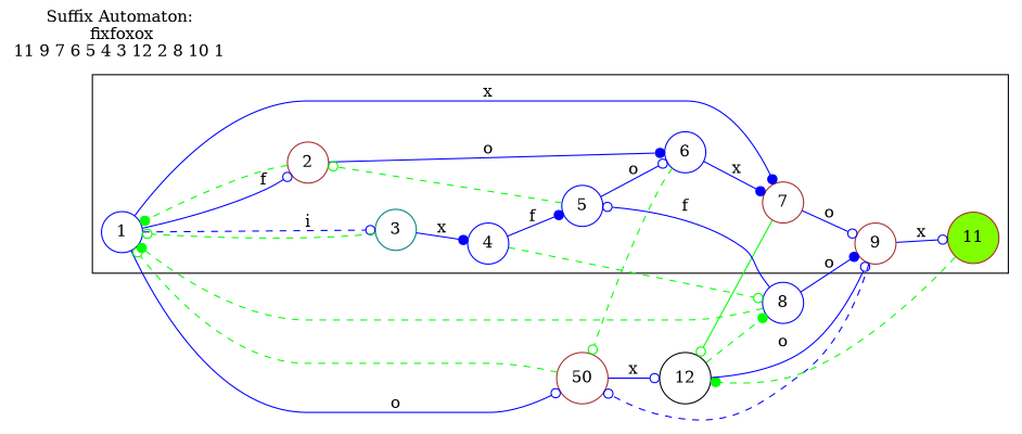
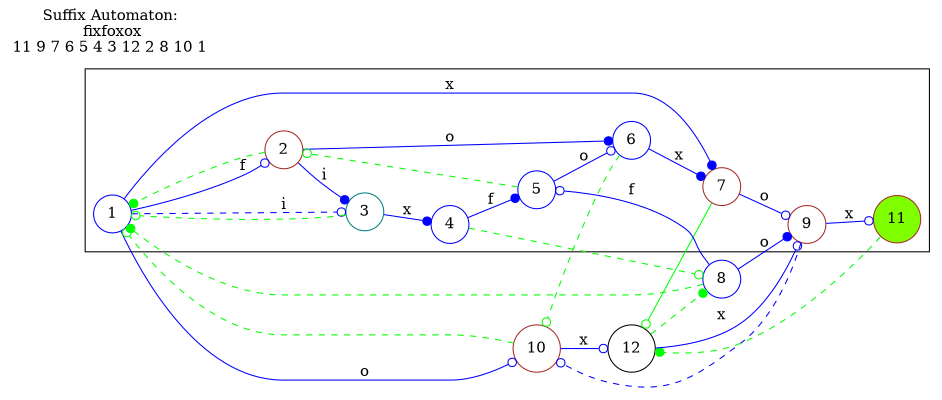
  digraph {
    rankdir=LR
    node [color=blue shape=circle]
    edge [arrowhead=odot color=blue]
    1
    2 [color=brown]
    3 [color=teal]
    4
    5
    6
    7 [color=brown]
    9 [color=brown]
    11 [color=brown fillcolor=chartreuse style=filled]
-   10 [color=brown label=50]
+   10 [color=brown]
    8
    12 [color=black]
    "Suffix Automaton: \nfixfoxox\n11 9 7 6 5 4 3 12 2 8 10 1 " [shape=plaintext]
    subgraph cluster_1 {
      1
      2
      3
      4
      5
      6
      7
      9
      11
    }
    1 -> 2 [label=f]
    1 -> 3 [label=i style=dashed]
    1 -> 7 [arrowhead=dot label=x]
    1 -> 10 [label=o]
    2 -> 1 [arrowhead=dot color=green style=dashed]
+   2 -> 3 [arrowhead=dot label=i]
    2 -> 6 [arrowhead=dot label=o]
    3 -> 1 [color=green style=dashed]
    3 -> 4 [arrowhead=dot label=x]
    4 -> 5 [arrowhead=dot label=f]
    4 -> 8 [color=green style=dashed]
    5 -> 2 [color=green style=dashed]
    5 -> 6 [label=o]
    6 -> 7 [arrowhead=dot label=x]
    6 -> 10 [color=green style=dashed]
    7 -> 9 [label=o]
    7 -> 12 [color=green style=solid]
    9 -> 11 [label=x]
    9 -> 10 [style=dashed]
    11 -> 12 [arrowhead=dot color=green style=dashed]
    10 -> 1 [color=green style=dashed]
    10 -> 12 [label=x]
    8 -> 1 [arrowhead=dot color=green style=dashed]
    8 -> 5 [label=f]
    8 -> 9 [arrowhead=dot label=o]
-   12 -> 9 [label=o]
+   12 -> 9 [label=x]
    12 -> 8 [arrowhead=dot color=green style=dashed]
  }
